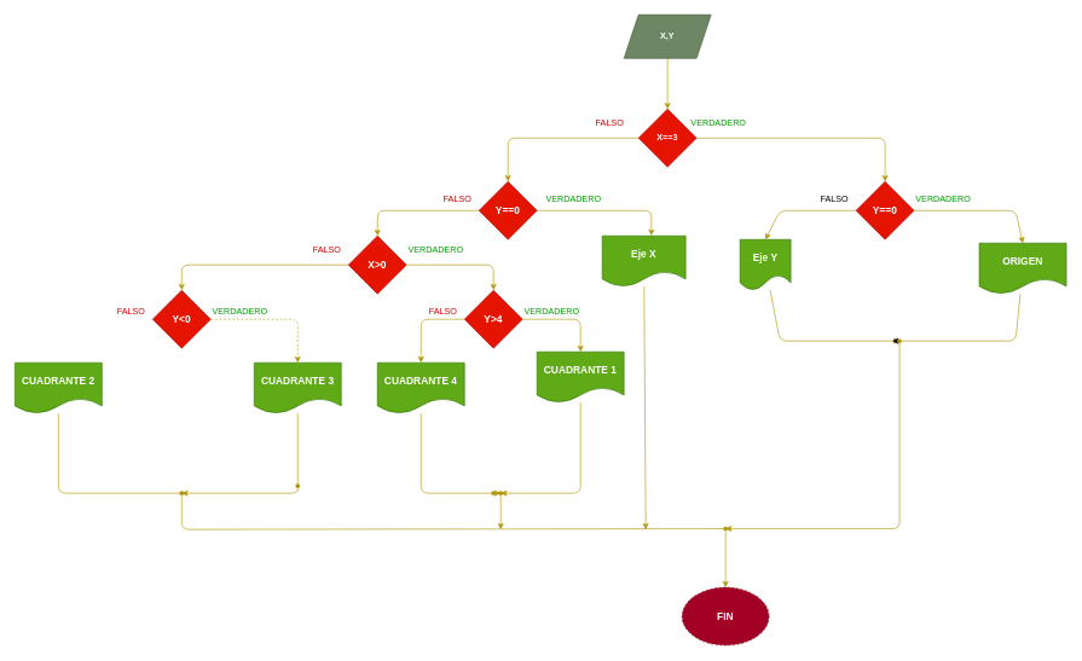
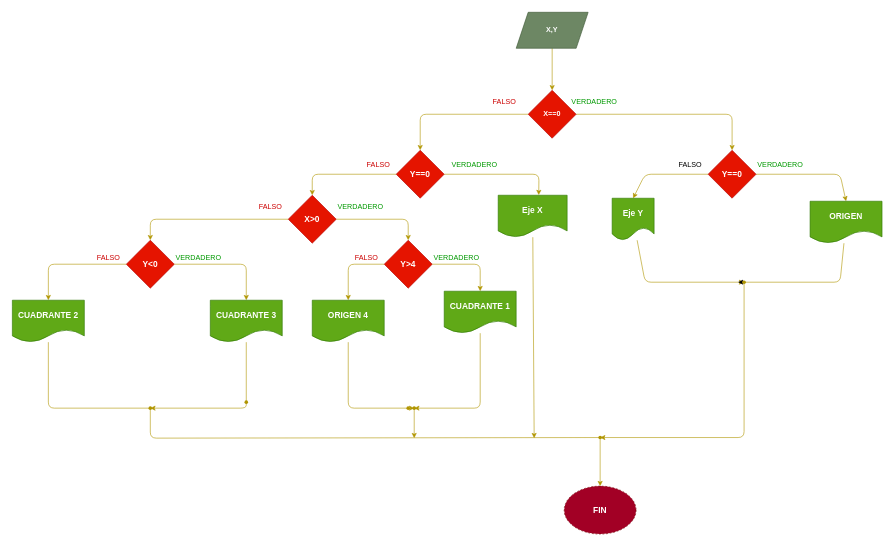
  <mxCell id="0" />
  <mxCell id="1" parent="0" />
  <mxCell id="2" value="" style="edgeStyle=none;html=1;fontSize=14;fillColor=#e3c800;strokeColor=#B09500;" parent="1" source="3" target="6" edge="1"><mxGeometry relative="1" as="geometry" /></mxCell>
  <mxCell id="3" value="&lt;b&gt;X,Y&lt;/b&gt;" style="shape=parallelogram;perimeter=parallelogramPerimeter;whiteSpace=wrap;html=1;fixedSize=1;fillColor=#6d8764;fontColor=#ffffff;strokeColor=#3A5431;" parent="1" vertex="1"><mxGeometry x="860" y="20" width="120" height="60" as="geometry" /></mxCell>
  <mxCell id="4" style="edgeStyle=none;html=1;entryX=0.5;entryY=0;entryDx=0;entryDy=0;fontSize=14;fillColor=#e3c800;strokeColor=#B09500;" parent="1" source="6" target="9" edge="1"><mxGeometry relative="1" as="geometry"><Array as="points"><mxPoint x="1220" y="190" /></Array></mxGeometry></mxCell>
  <mxCell id="5" style="edgeStyle=none;html=1;entryX=0.5;entryY=0;entryDx=0;entryDy=0;fontSize=14;fillColor=#e3c800;strokeColor=#B09500;" parent="1" source="6" target="16" edge="1"><mxGeometry relative="1" as="geometry"><Array as="points"><mxPoint x="700" y="190" /></Array></mxGeometry></mxCell>
- <mxCell id="6" value="&lt;b&gt;X==3&lt;/b&gt;" style="rhombus;whiteSpace=wrap;html=1;fillColor=#e51400;fontColor=#ffffff;strokeColor=#B20000;" parent="1" vertex="1"><mxGeometry x="880" y="150" width="80" height="80" as="geometry" /></mxCell>
+ <mxCell id="6" value="&lt;b&gt;X==0&lt;/b&gt;" style="rhombus;whiteSpace=wrap;html=1;fillColor=#e51400;fontColor=#ffffff;strokeColor=#B20000;" parent="1" vertex="1"><mxGeometry x="880" y="150" width="80" height="80" as="geometry" /></mxCell>
  <mxCell id="7" style="edgeStyle=none;html=1;entryX=0.5;entryY=0;entryDx=0;entryDy=0;fontSize=14;fillColor=#e3c800;strokeColor=#B09500;" parent="1" source="9" target="11" edge="1"><mxGeometry relative="1" as="geometry"><Array as="points"><mxPoint x="1075" y="290" /></Array></mxGeometry></mxCell>
  <mxCell id="8" style="edgeStyle=none;html=1;entryX=0.5;entryY=0;entryDx=0;entryDy=0;fontSize=14;fillColor=#e3c800;strokeColor=#B09500;" parent="1" source="9" target="13" edge="1"><mxGeometry relative="1" as="geometry"><Array as="points"><mxPoint x="1400" y="290" /></Array></mxGeometry></mxCell>
  <mxCell id="9" value="&lt;b&gt;Y==0&lt;/b&gt;" style="rhombus;whiteSpace=wrap;html=1;fontSize=14;fillColor=#e51400;fontColor=#ffffff;strokeColor=#B20000;" parent="1" vertex="1"><mxGeometry x="1180" y="250" width="80" height="80" as="geometry" /></mxCell>
  <mxCell id="10" value="" style="edgeStyle=none;html=1;fontSize=14;fillColor=#e3c800;strokeColor=#B09500;" parent="1" source="11" target="45" edge="1"><mxGeometry relative="1" as="geometry"><Array as="points"><mxPoint x="1075" y="470" /></Array></mxGeometry></mxCell>
  <mxCell id="11" value="&lt;b&gt;Eje Y&lt;/b&gt;" style="shape=document;whiteSpace=wrap;html=1;boundedLbl=1;fontSize=14;fillColor=#60a917;fontColor=#ffffff;strokeColor=#2D7600;" parent="1" vertex="1"><mxGeometry x="1020" y="330" width="70" height="70" as="geometry" /></mxCell>
  <mxCell id="12" style="edgeStyle=none;html=1;fontSize=14;startArrow=none;" parent="1" source="45" edge="1"><mxGeometry relative="1" as="geometry"><mxPoint x="1230" y="470" as="targetPoint" /><Array as="points" /></mxGeometry></mxCell>
  <mxCell id="13" value="&lt;b&gt;ORIGEN&lt;/b&gt;" style="shape=document;whiteSpace=wrap;html=1;boundedLbl=1;fontSize=14;fillColor=#60a917;fontColor=#ffffff;strokeColor=#2D7600;" parent="1" vertex="1"><mxGeometry x="1350" y="335" width="120" height="70" as="geometry" /></mxCell>
  <mxCell id="14" style="edgeStyle=none;html=1;entryX=0.588;entryY=-0.005;entryDx=0;entryDy=0;entryPerimeter=0;fontSize=14;fillColor=#e3c800;strokeColor=#B09500;" parent="1" source="16" target="18" edge="1"><mxGeometry relative="1" as="geometry"><Array as="points"><mxPoint x="898" y="290" /></Array></mxGeometry></mxCell>
  <mxCell id="15" style="edgeStyle=none;html=1;entryX=0.5;entryY=0;entryDx=0;entryDy=0;fontSize=14;fillColor=#e3c800;strokeColor=#B09500;" parent="1" source="16" target="21" edge="1"><mxGeometry relative="1" as="geometry"><Array as="points"><mxPoint x="520" y="290" /></Array></mxGeometry></mxCell>
  <mxCell id="16" value="&lt;b&gt;Y==0&lt;/b&gt;" style="rhombus;whiteSpace=wrap;html=1;fontSize=14;fillColor=#e51400;fontColor=#ffffff;strokeColor=#B20000;" parent="1" vertex="1"><mxGeometry x="660" y="250" width="80" height="80" as="geometry" /></mxCell>
  <mxCell id="17" style="edgeStyle=none;html=1;fontSize=14;fillColor=#e3c800;strokeColor=#B09500;" parent="1" source="18" edge="1"><mxGeometry relative="1" as="geometry"><mxPoint x="890" y="730" as="targetPoint" /></mxGeometry></mxCell>
  <mxCell id="18" value="&lt;b&gt;Eje X&lt;/b&gt;" style="shape=document;whiteSpace=wrap;html=1;boundedLbl=1;fontSize=14;fillColor=#60a917;fontColor=#ffffff;strokeColor=#2D7600;" parent="1" vertex="1"><mxGeometry x="830" y="325" width="115" height="70" as="geometry" /></mxCell>
  <mxCell id="19" style="edgeStyle=none;html=1;entryX=0.5;entryY=0;entryDx=0;entryDy=0;fontSize=14;fillColor=#e3c800;strokeColor=#B09500;" parent="1" source="21" target="24" edge="1"><mxGeometry relative="1" as="geometry"><Array as="points"><mxPoint x="680" y="365" /></Array></mxGeometry></mxCell>
  <mxCell id="20" style="edgeStyle=none;html=1;entryX=0.5;entryY=0;entryDx=0;entryDy=0;fontSize=14;fillColor=#e3c800;strokeColor=#B09500;" parent="1" source="21" target="31" edge="1"><mxGeometry relative="1" as="geometry"><Array as="points"><mxPoint x="250" y="365" /></Array></mxGeometry></mxCell>
  <mxCell id="21" value="&lt;b&gt;X&amp;gt;0&lt;/b&gt;" style="rhombus;whiteSpace=wrap;html=1;fontSize=14;fillColor=#e51400;fontColor=#ffffff;strokeColor=#B20000;" parent="1" vertex="1"><mxGeometry x="480" y="325" width="80" height="80" as="geometry" /></mxCell>
  <mxCell id="22" style="edgeStyle=none;html=1;entryX=0.5;entryY=0;entryDx=0;entryDy=0;fontSize=14;fillColor=#e3c800;strokeColor=#B09500;" parent="1" source="24" target="26" edge="1"><mxGeometry relative="1" as="geometry"><Array as="points"><mxPoint x="800" y="440" /></Array></mxGeometry></mxCell>
  <mxCell id="23" style="edgeStyle=none;html=1;entryX=0.5;entryY=0;entryDx=0;entryDy=0;fontSize=14;fillColor=#e3c800;strokeColor=#B09500;" parent="1" source="24" target="28" edge="1"><mxGeometry relative="1" as="geometry"><Array as="points"><mxPoint x="580" y="440" /></Array></mxGeometry></mxCell>
  <mxCell id="24" value="&lt;b&gt;Y&amp;gt;4&lt;/b&gt;" style="rhombus;whiteSpace=wrap;html=1;fontSize=14;fillColor=#e51400;fontColor=#ffffff;strokeColor=#B20000;" parent="1" vertex="1"><mxGeometry x="640" y="400" width="80" height="80" as="geometry" /></mxCell>
  <mxCell id="25" value="" style="edgeStyle=none;html=1;fontSize=14;fillColor=#e3c800;strokeColor=#B09500;" parent="1" source="26" target="42" edge="1"><mxGeometry relative="1" as="geometry"><Array as="points"><mxPoint x="800" y="680" /></Array></mxGeometry></mxCell>
  <mxCell id="26" value="&lt;b&gt;CUADRANTE 1&lt;/b&gt;" style="shape=document;whiteSpace=wrap;html=1;boundedLbl=1;fontSize=14;fillColor=#60a917;fontColor=#ffffff;strokeColor=#2D7600;" parent="1" vertex="1"><mxGeometry x="740" y="485" width="120" height="70" as="geometry" /></mxCell>
  <mxCell id="27" value="" style="edgeStyle=none;html=1;fontSize=14;fillColor=#e3c800;strokeColor=#B09500;" parent="1" source="28" edge="1"><mxGeometry relative="1" as="geometry"><mxPoint x="690" y="680" as="targetPoint" /><Array as="points"><mxPoint x="580" y="680" /></Array></mxGeometry></mxCell>
- <mxCell id="28" value="&lt;b&gt;CUADRANTE 4&lt;/b&gt;" style="shape=document;whiteSpace=wrap;html=1;boundedLbl=1;fontSize=14;fillColor=#60a917;fontColor=#ffffff;strokeColor=#2D7600;" parent="1" vertex="1"><mxGeometry x="520" y="500" width="120" height="70" as="geometry" /></mxCell>
- <mxCell id="29" style="edgeStyle=none;html=1;entryX=0.5;entryY=0;entryDx=0;entryDy=0;fontSize=14;fillColor=#e3c800;strokeColor=#B09500;dashed=1;" parent="1" source="31" target="33" edge="1"><mxGeometry relative="1" as="geometry"><Array as="points"><mxPoint x="410" y="440" /></Array></mxGeometry></mxCell>
+ <mxCell id="28" value="&lt;b&gt;ORIGEN 4&lt;/b&gt;" style="shape=document;whiteSpace=wrap;html=1;boundedLbl=1;fontSize=14;fillColor=#60a917;fontColor=#ffffff;strokeColor=#2D7600;" parent="1" vertex="1"><mxGeometry x="520" y="500" width="120" height="70" as="geometry" /></mxCell>
+ <mxCell id="29" style="edgeStyle=none;html=1;entryX=0.5;entryY=0;entryDx=0;entryDy=0;fontSize=14;fillColor=#e3c800;strokeColor=#B09500;" parent="1" source="31" target="33" edge="1"><mxGeometry relative="1" as="geometry"><Array as="points"><mxPoint x="410" y="440" /></Array></mxGeometry></mxCell>
+ <mxCell id="30" style="edgeStyle=none;html=1;entryX=0.5;entryY=0;entryDx=0;entryDy=0;fontSize=14;fillColor=#e3c800;strokeColor=#B09500;" parent="1" source="31" target="35" edge="1"><mxGeometry relative="1" as="geometry"><Array as="points"><mxPoint x="80" y="440" /></Array></mxGeometry></mxCell>
  <mxCell id="31" value="&lt;b&gt;Y&amp;lt;0&lt;/b&gt;" style="rhombus;whiteSpace=wrap;html=1;fontSize=14;fillColor=#e51400;fontColor=#ffffff;strokeColor=#B20000;" parent="1" vertex="1"><mxGeometry x="210" y="400" width="80" height="80" as="geometry" /></mxCell>
  <mxCell id="32" value="" style="edgeStyle=none;html=1;fontSize=14;startArrow=none;fillColor=#e3c800;strokeColor=#B09500;" parent="1" source="39" target="37" edge="1"><mxGeometry relative="1" as="geometry"><Array as="points"><mxPoint x="410" y="680" /></Array></mxGeometry></mxCell>
  <mxCell id="33" value="&lt;b&gt;CUADRANTE 3&lt;/b&gt;" style="shape=document;whiteSpace=wrap;html=1;boundedLbl=1;fontSize=14;fillColor=#60a917;fontColor=#ffffff;strokeColor=#2D7600;" parent="1" vertex="1"><mxGeometry x="350" y="500" width="120" height="70" as="geometry" /></mxCell>
  <mxCell id="34" value="" style="edgeStyle=none;html=1;fontSize=14;startArrow=none;" parent="1" source="37" edge="1"><mxGeometry relative="1" as="geometry"><mxPoint x="250" y="680" as="targetPoint" /></mxGeometry></mxCell>
  <mxCell id="35" value="&lt;b&gt;CUADRANTE 2&lt;/b&gt;" style="shape=document;whiteSpace=wrap;html=1;boundedLbl=1;fontSize=14;fillColor=#60a917;fontColor=#ffffff;strokeColor=#2D7600;" parent="1" vertex="1"><mxGeometry x="20" y="500" width="120" height="70" as="geometry" /></mxCell>
  <mxCell id="36" value="" style="edgeStyle=none;html=1;fontSize=14;endArrow=none;fillColor=#e3c800;strokeColor=#B09500;" parent="1" source="35" target="37" edge="1"><mxGeometry relative="1" as="geometry"><mxPoint x="121.034" y="570" as="sourcePoint" /><mxPoint x="250" y="680" as="targetPoint" /><Array as="points"><mxPoint x="80" y="680" /></Array></mxGeometry></mxCell>
  <mxCell id="37" value="" style="shape=waypoint;sketch=0;size=6;pointerEvents=1;points=[];fillColor=#e3c800;resizable=0;rotatable=0;perimeter=centerPerimeter;snapToPoint=1;fontSize=14;fontColor=#000000;strokeColor=#B09500;" parent="1" vertex="1"><mxGeometry x="240" y="670" width="20" height="20" as="geometry" /></mxCell>
  <mxCell id="38" value="" style="edgeStyle=none;html=1;fontSize=14;endArrow=none;fillColor=#e3c800;strokeColor=#B09500;" parent="1" source="33" target="39" edge="1"><mxGeometry relative="1" as="geometry"><mxPoint x="410" y="570" as="sourcePoint" /><mxPoint x="250" y="680" as="targetPoint" /><Array as="points" /></mxGeometry></mxCell>
  <mxCell id="39" value="" style="shape=waypoint;sketch=0;size=6;pointerEvents=1;points=[];fillColor=#e3c800;resizable=0;rotatable=0;perimeter=centerPerimeter;snapToPoint=1;fontSize=14;fontColor=#000000;strokeColor=#B09500;" parent="1" vertex="1"><mxGeometry x="400" y="660" width="20" height="20" as="geometry" /></mxCell>
  <mxCell id="40" value="" style="shape=waypoint;sketch=0;size=6;pointerEvents=1;points=[];fillColor=#e3c800;resizable=0;rotatable=0;perimeter=centerPerimeter;snapToPoint=1;fontSize=14;fontColor=#000000;strokeColor=#B09500;" parent="1" vertex="1"><mxGeometry x="670" y="670" width="20" height="20" as="geometry" /></mxCell>
  <mxCell id="41" style="edgeStyle=none;html=1;fontSize=14;fillColor=#e3c800;strokeColor=#B09500;" parent="1" source="42" edge="1"><mxGeometry relative="1" as="geometry"><mxPoint x="690" y="730" as="targetPoint" /></mxGeometry></mxCell>
  <mxCell id="42" value="" style="shape=waypoint;sketch=0;size=6;pointerEvents=1;points=[];fillColor=#e3c800;resizable=0;rotatable=0;perimeter=centerPerimeter;snapToPoint=1;fontSize=14;fontColor=#000000;strokeColor=#B09500;" parent="1" vertex="1"><mxGeometry x="680" y="670" width="20" height="20" as="geometry" /></mxCell>
  <mxCell id="43" value="" style="edgeStyle=none;html=1;fontSize=14;endArrow=none;fillColor=#e3c800;strokeColor=#B09500;" parent="1" source="13" target="45" edge="1"><mxGeometry relative="1" as="geometry"><mxPoint x="1230" y="470" as="targetPoint" /><mxPoint x="1400" y="400" as="sourcePoint" /><Array as="points"><mxPoint x="1400" y="470" /></Array></mxGeometry></mxCell>
  <mxCell id="44" value="" style="edgeStyle=none;html=1;fontSize=14;fillColor=#e3c800;strokeColor=#B09500;" parent="1" source="45" target="48" edge="1"><mxGeometry relative="1" as="geometry"><Array as="points"><mxPoint x="1240" y="729" /></Array></mxGeometry></mxCell>
  <mxCell id="45" value="" style="shape=waypoint;sketch=0;size=6;pointerEvents=1;points=[];fillColor=#e3c800;resizable=0;rotatable=0;perimeter=centerPerimeter;snapToPoint=1;fontSize=14;fontColor=#000000;strokeColor=#B09500;" parent="1" vertex="1"><mxGeometry x="1230" y="460" width="20" height="20" as="geometry" /></mxCell>
  <mxCell id="46" value="" style="edgeStyle=none;html=1;fontSize=14;endArrow=none;fillColor=#e3c800;strokeColor=#B09500;" parent="1" source="37" target="48" edge="1"><mxGeometry relative="1" as="geometry"><mxPoint x="1011.333" y="730" as="targetPoint" /><mxPoint x="250" y="680" as="sourcePoint" /><Array as="points"><mxPoint x="250" y="730" /></Array></mxGeometry></mxCell>
  <mxCell id="47" value="" style="edgeStyle=none;html=1;fontSize=14;fillColor=#e3c800;strokeColor=#B09500;" parent="1" source="48" target="49" edge="1"><mxGeometry relative="1" as="geometry" /></mxCell>
  <mxCell id="48" value="" style="shape=waypoint;sketch=0;size=6;pointerEvents=1;points=[];fillColor=#e3c800;resizable=0;rotatable=0;perimeter=centerPerimeter;snapToPoint=1;fontSize=14;fontColor=#000000;strokeColor=#B09500;" parent="1" vertex="1"><mxGeometry x="990" y="719" width="20" height="20" as="geometry" /></mxCell>
  <mxCell id="49" value="&lt;b&gt;FIN&lt;/b&gt;" style="ellipse;whiteSpace=wrap;html=1;fontSize=14;fillColor=#a20025;fontColor=#ffffff;strokeColor=#6F0000;dashed=1;" parent="1" vertex="1"><mxGeometry x="940" y="810" width="120" height="80" as="geometry" /></mxCell>
  <mxCell id="50" value="&lt;font color=&quot;#009900&quot;&gt;VERDADERO&lt;/font&gt;" style="text;html=1;align=center;verticalAlign=middle;resizable=0;points=[];autosize=1;strokeColor=none;fillColor=none;" vertex="1" parent="1"><mxGeometry x="940" y="155" width="100" height="30" as="geometry" /></mxCell>
  <mxCell id="51" value="&lt;font color=&quot;#cc0000&quot;&gt;FALSO&lt;/font&gt;" style="text;html=1;align=center;verticalAlign=middle;resizable=0;points=[];autosize=1;strokeColor=none;fillColor=none;" vertex="1" parent="1"><mxGeometry x="810" y="155" width="60" height="30" as="geometry" /></mxCell>
  <mxCell id="52" value="&lt;font color=&quot;#009900&quot;&gt;VERDADERO&lt;/font&gt;" style="text;html=1;align=center;verticalAlign=middle;resizable=0;points=[];autosize=1;strokeColor=none;fillColor=none;" vertex="1" parent="1"><mxGeometry x="1250" y="260" width="100" height="30" as="geometry" /></mxCell>
  <mxCell id="53" value="FALSO" style="text;html=1;align=center;verticalAlign=middle;resizable=0;points=[];autosize=1;strokeColor=none;fillColor=none;" vertex="1" parent="1"><mxGeometry x="1120" y="260" width="60" height="30" as="geometry" /></mxCell>
  <mxCell id="54" value="&lt;font color=&quot;#009900&quot;&gt;VERDADERO&lt;/font&gt;" style="text;html=1;align=center;verticalAlign=middle;resizable=0;points=[];autosize=1;strokeColor=none;fillColor=none;" vertex="1" parent="1"><mxGeometry x="740" y="260" width="100" height="30" as="geometry" /></mxCell>
  <mxCell id="55" value="&lt;font color=&quot;#cc0000&quot;&gt;FALSO&lt;/font&gt;" style="text;html=1;align=center;verticalAlign=middle;resizable=0;points=[];autosize=1;strokeColor=none;fillColor=none;" vertex="1" parent="1"><mxGeometry x="600" y="260" width="60" height="30" as="geometry" /></mxCell>
  <mxCell id="56" value="&lt;font color=&quot;#009900&quot;&gt;VERDADERO&lt;/font&gt;" style="text;html=1;align=center;verticalAlign=middle;resizable=0;points=[];autosize=1;strokeColor=none;fillColor=none;" vertex="1" parent="1"><mxGeometry x="550" y="330" width="100" height="30" as="geometry" /></mxCell>
  <mxCell id="57" value="&lt;font color=&quot;#cc0000&quot;&gt;FALSO&lt;/font&gt;" style="text;html=1;align=center;verticalAlign=middle;resizable=0;points=[];autosize=1;strokeColor=none;fillColor=none;" vertex="1" parent="1"><mxGeometry x="420" y="330" width="60" height="30" as="geometry" /></mxCell>
  <mxCell id="58" value="&lt;font color=&quot;#009900&quot;&gt;VERDADERO&lt;/font&gt;" style="text;html=1;align=center;verticalAlign=middle;resizable=0;points=[];autosize=1;strokeColor=none;fillColor=none;" vertex="1" parent="1"><mxGeometry x="710" y="415" width="100" height="30" as="geometry" /></mxCell>
  <mxCell id="59" value="&lt;font color=&quot;#cc0000&quot;&gt;FALSO&lt;/font&gt;" style="text;html=1;align=center;verticalAlign=middle;resizable=0;points=[];autosize=1;strokeColor=none;fillColor=none;" vertex="1" parent="1"><mxGeometry x="580" y="415" width="60" height="30" as="geometry" /></mxCell>
  <mxCell id="60" value="&lt;font color=&quot;#009900&quot;&gt;VERDADERO&lt;/font&gt;" style="text;html=1;align=center;verticalAlign=middle;resizable=0;points=[];autosize=1;strokeColor=none;fillColor=none;" vertex="1" parent="1"><mxGeometry x="280" y="415" width="100" height="30" as="geometry" /></mxCell>
  <mxCell id="61" value="&lt;font color=&quot;#cc0000&quot;&gt;FALSO&lt;/font&gt;" style="text;html=1;align=center;verticalAlign=middle;resizable=0;points=[];autosize=1;strokeColor=none;fillColor=none;" vertex="1" parent="1"><mxGeometry x="150" y="415" width="60" height="30" as="geometry" /></mxCell>
